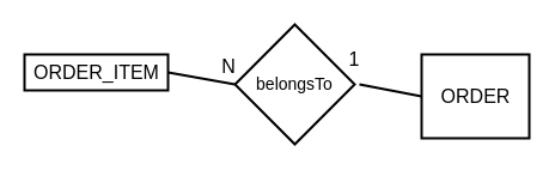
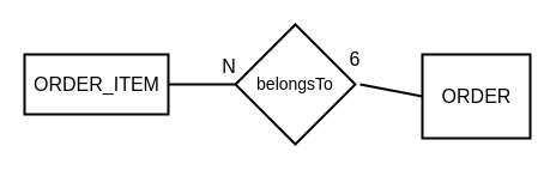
  <mxCell id="0" />
  <mxCell id="1" parent="0" />
- <mxCell id="2" value="ORDER_ITEM" style="html=1;fillColor=none;fontSize=16;strokeWidth=2;" parent="1" vertex="1"><mxGeometry x="20" y="45" width="120" height="30" as="geometry" /></mxCell>
+ <mxCell id="2" value="ORDER_ITEM" style="html=1;fillColor=none;fontSize=16;strokeWidth=2;" parent="1" vertex="1"><mxGeometry x="20" y="45" width="120" height="50" as="geometry" /></mxCell>
  <mxCell id="3" value="ORDER" style="html=1;fillColor=none;fontSize=16;strokeWidth=2;" parent="1" vertex="1"><mxGeometry x="352" y="45" width="90" height="70" as="geometry" /></mxCell>
  <mxCell id="4" value="belongsTo" style="shape=rhombus;strokeWidth=2;fontSize=17;perimeter=rhombusPerimeter;whiteSpace=wrap;html=1;align=center;fontSize=14;fillColor=none;" parent="1" vertex="1"><mxGeometry x="196" y="20" width="100" height="100" as="geometry" /></mxCell>
  <mxCell id="5" value="" style="endArrow=none;html=1;exitX=1;exitY=0.5;exitDx=0;exitDy=0;endFill=0;strokeWidth=2;" parent="1" source="2" edge="1"><mxGeometry width="50" height="50" relative="1" as="geometry"><mxPoint x="120.656" y="-121.042" as="sourcePoint" /><mxPoint x="196" y="70" as="targetPoint" /></mxGeometry></mxCell>
  <mxCell id="6" value="" style="endArrow=none;html=1;entryX=0;entryY=0.5;entryDx=0;entryDy=0;endFill=0;strokeWidth=2;" parent="1" target="3" edge="1"><mxGeometry width="50" height="50" relative="1" as="geometry"><mxPoint x="300" y="70" as="sourcePoint" /><mxPoint x="206" y="80" as="targetPoint" /></mxGeometry></mxCell>
  <mxCell id="7" value="N" style="text;html=1;strokeColor=none;fillColor=none;align=center;verticalAlign=middle;whiteSpace=wrap;rounded=0;fontSize=16;" parent="1" vertex="1"><mxGeometry x="175.5" y="45" width="30" height="20" as="geometry" /></mxCell>
- <mxCell id="8" value="1" style="text;html=1;strokeColor=none;fillColor=none;align=center;verticalAlign=middle;whiteSpace=wrap;rounded=0;fontSize=16;" parent="1" vertex="1"><mxGeometry x="281" y="39" width="30" height="20" as="geometry" /></mxCell>
+ <mxCell id="8" value="6" style="text;html=1;strokeColor=none;fillColor=none;align=center;verticalAlign=middle;whiteSpace=wrap;rounded=0;fontSize=16;" parent="1" vertex="1"><mxGeometry x="281" y="39" width="30" height="20" as="geometry" /></mxCell>
